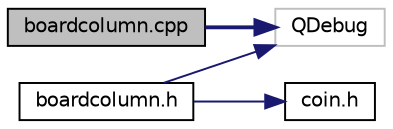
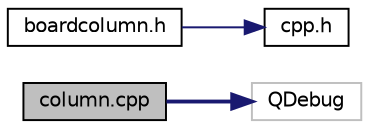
  digraph {
    rankdir=LR
    node [color=black fillcolor=white fontname=Helvetica fontsize=10 shape=record style=filled]
    edge [color=midnightblue fontname=Helvetica fontsize=10 labelfontname=Helvetica labelfontsize=10 style=solid]
-   n1 [fillcolor=grey75 fontcolor=black height=0.2 label="boardcolumn.cpp" width=0.4]
+   n1 [fillcolor=grey75 fontcolor=black height=0.2 label="column.cpp" width=0.4]
    n2 [color=grey75 height=0.2 label=QDebug width=0.4]
    n3 [height=0.2 label="boardcolumn.h" width=0.4]
-   n4 [height=0.2 label="coin.h" width=0.4]
+   n4 [height=0.2 label="cpp.h" width=0.4]
    n1 -> n2 [style=bold]
-   n3 -> n2
    n3 -> n4
  }
